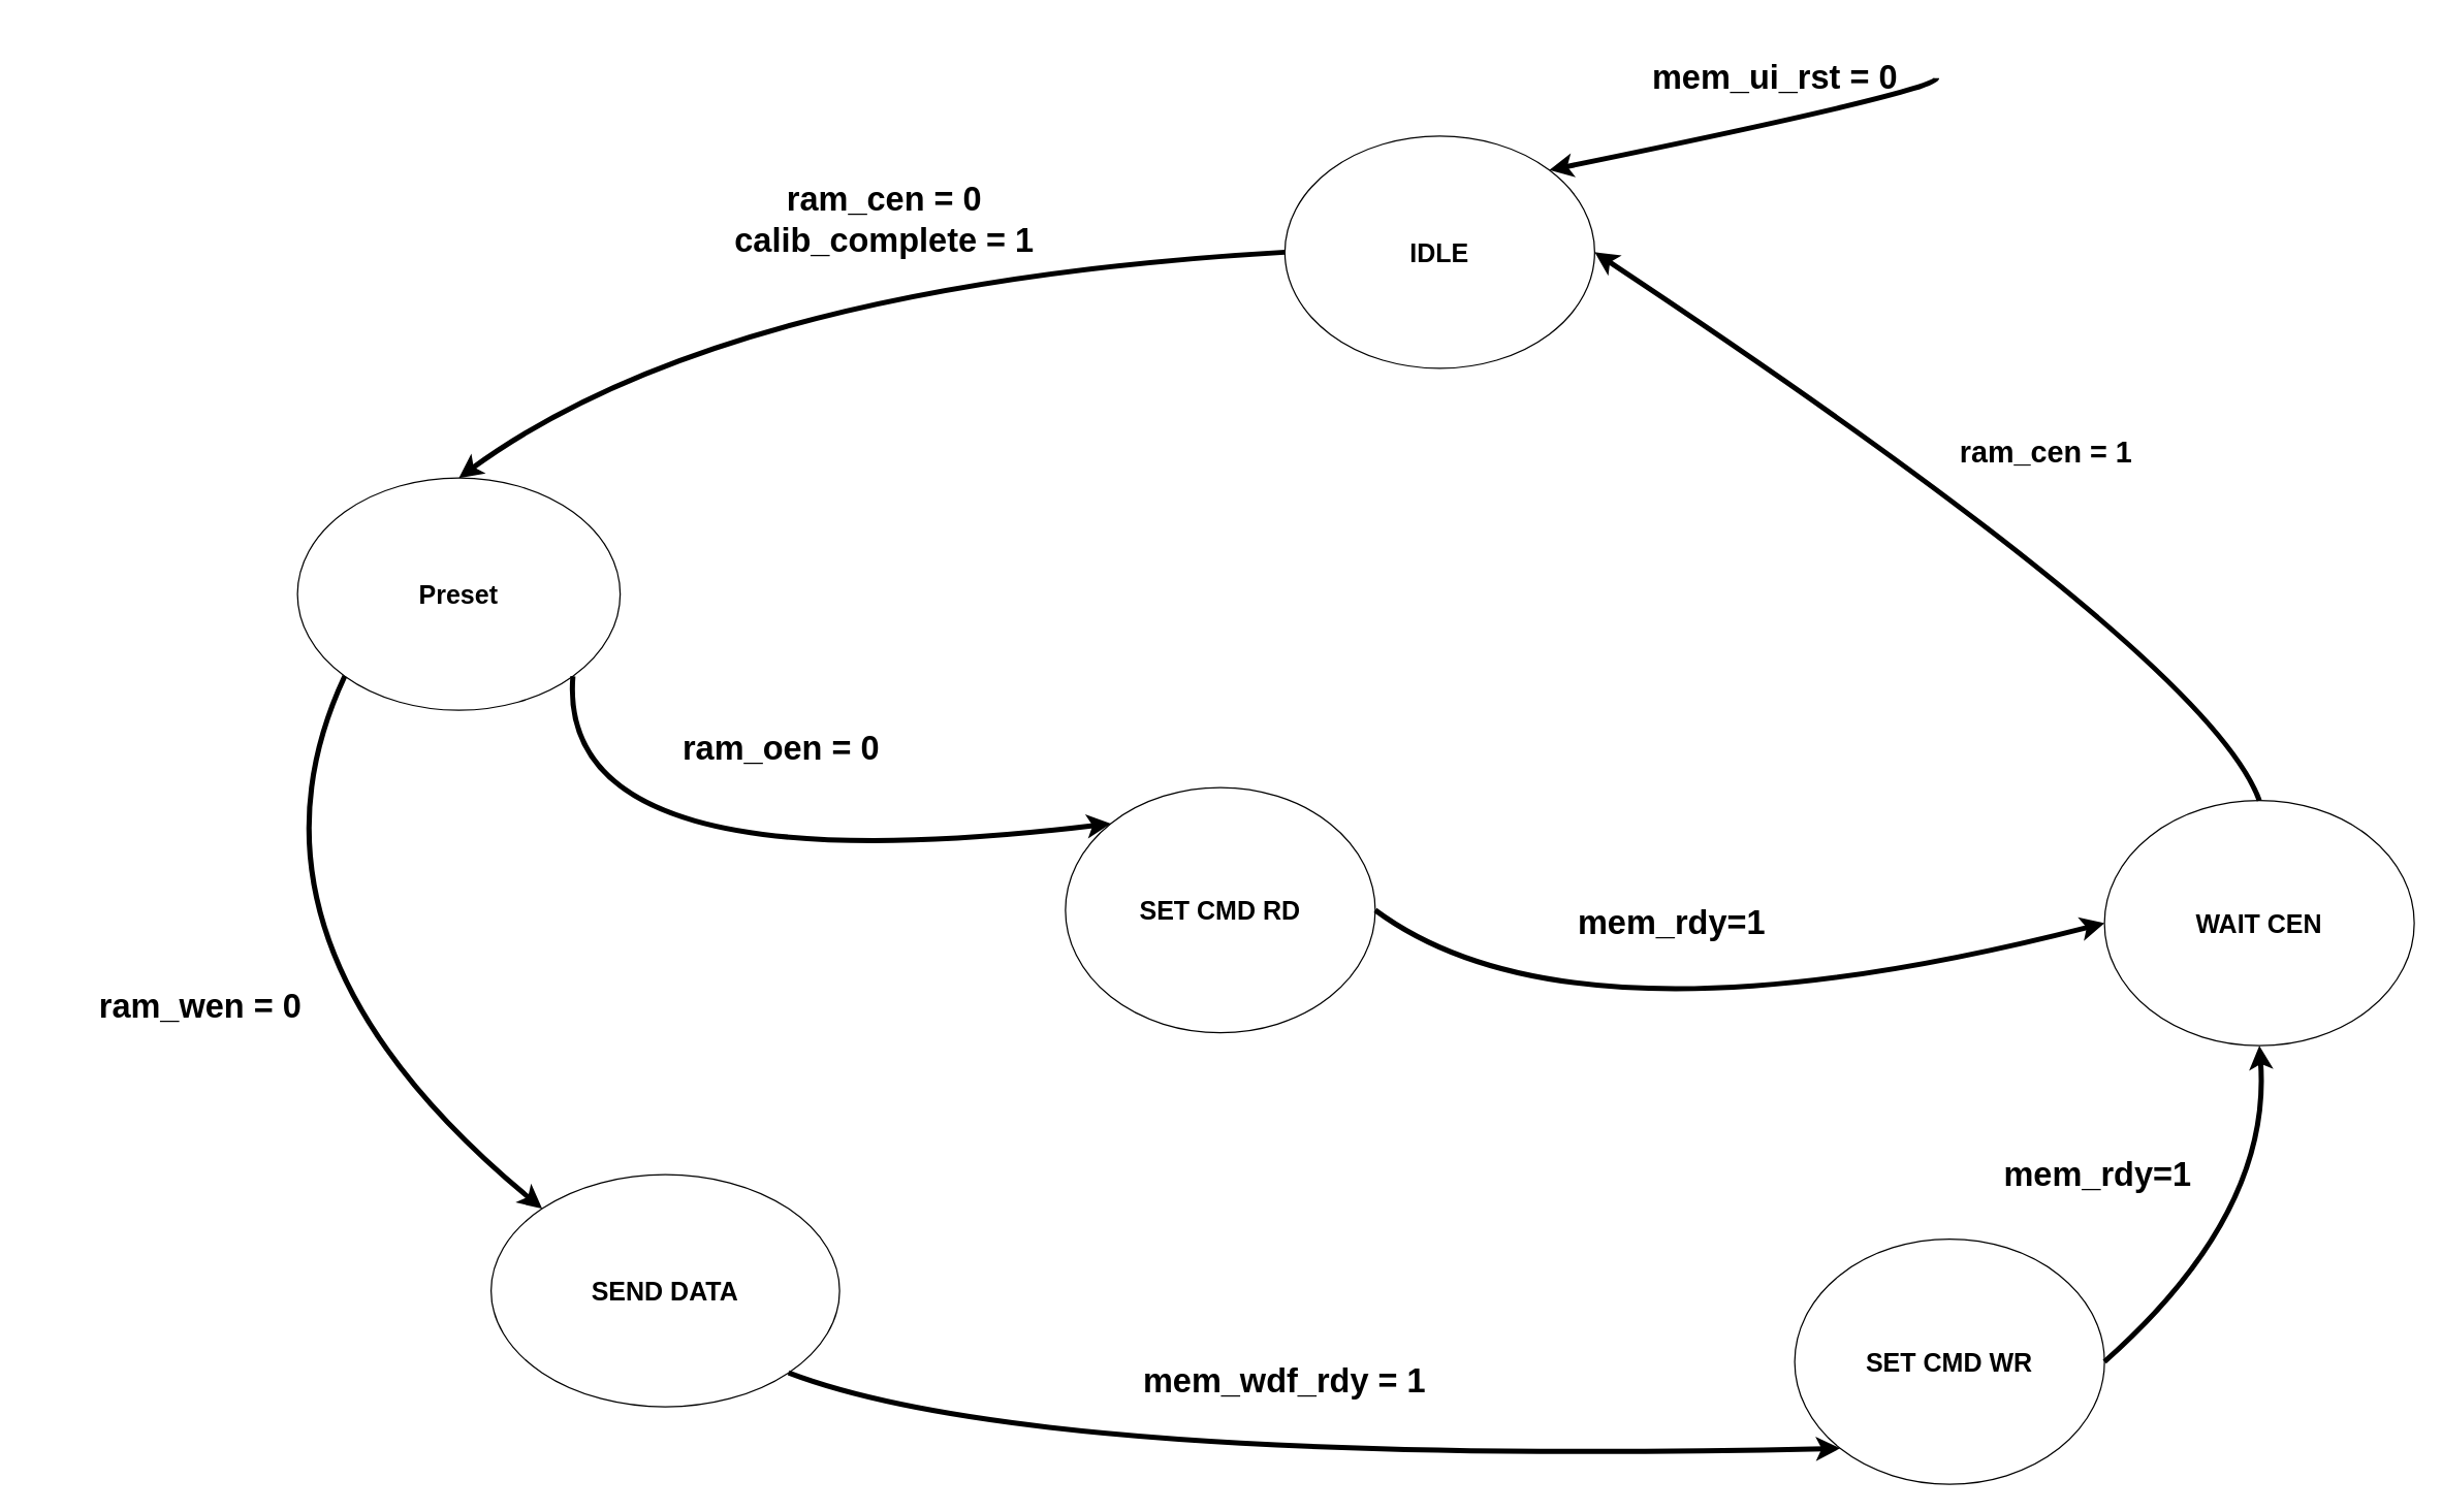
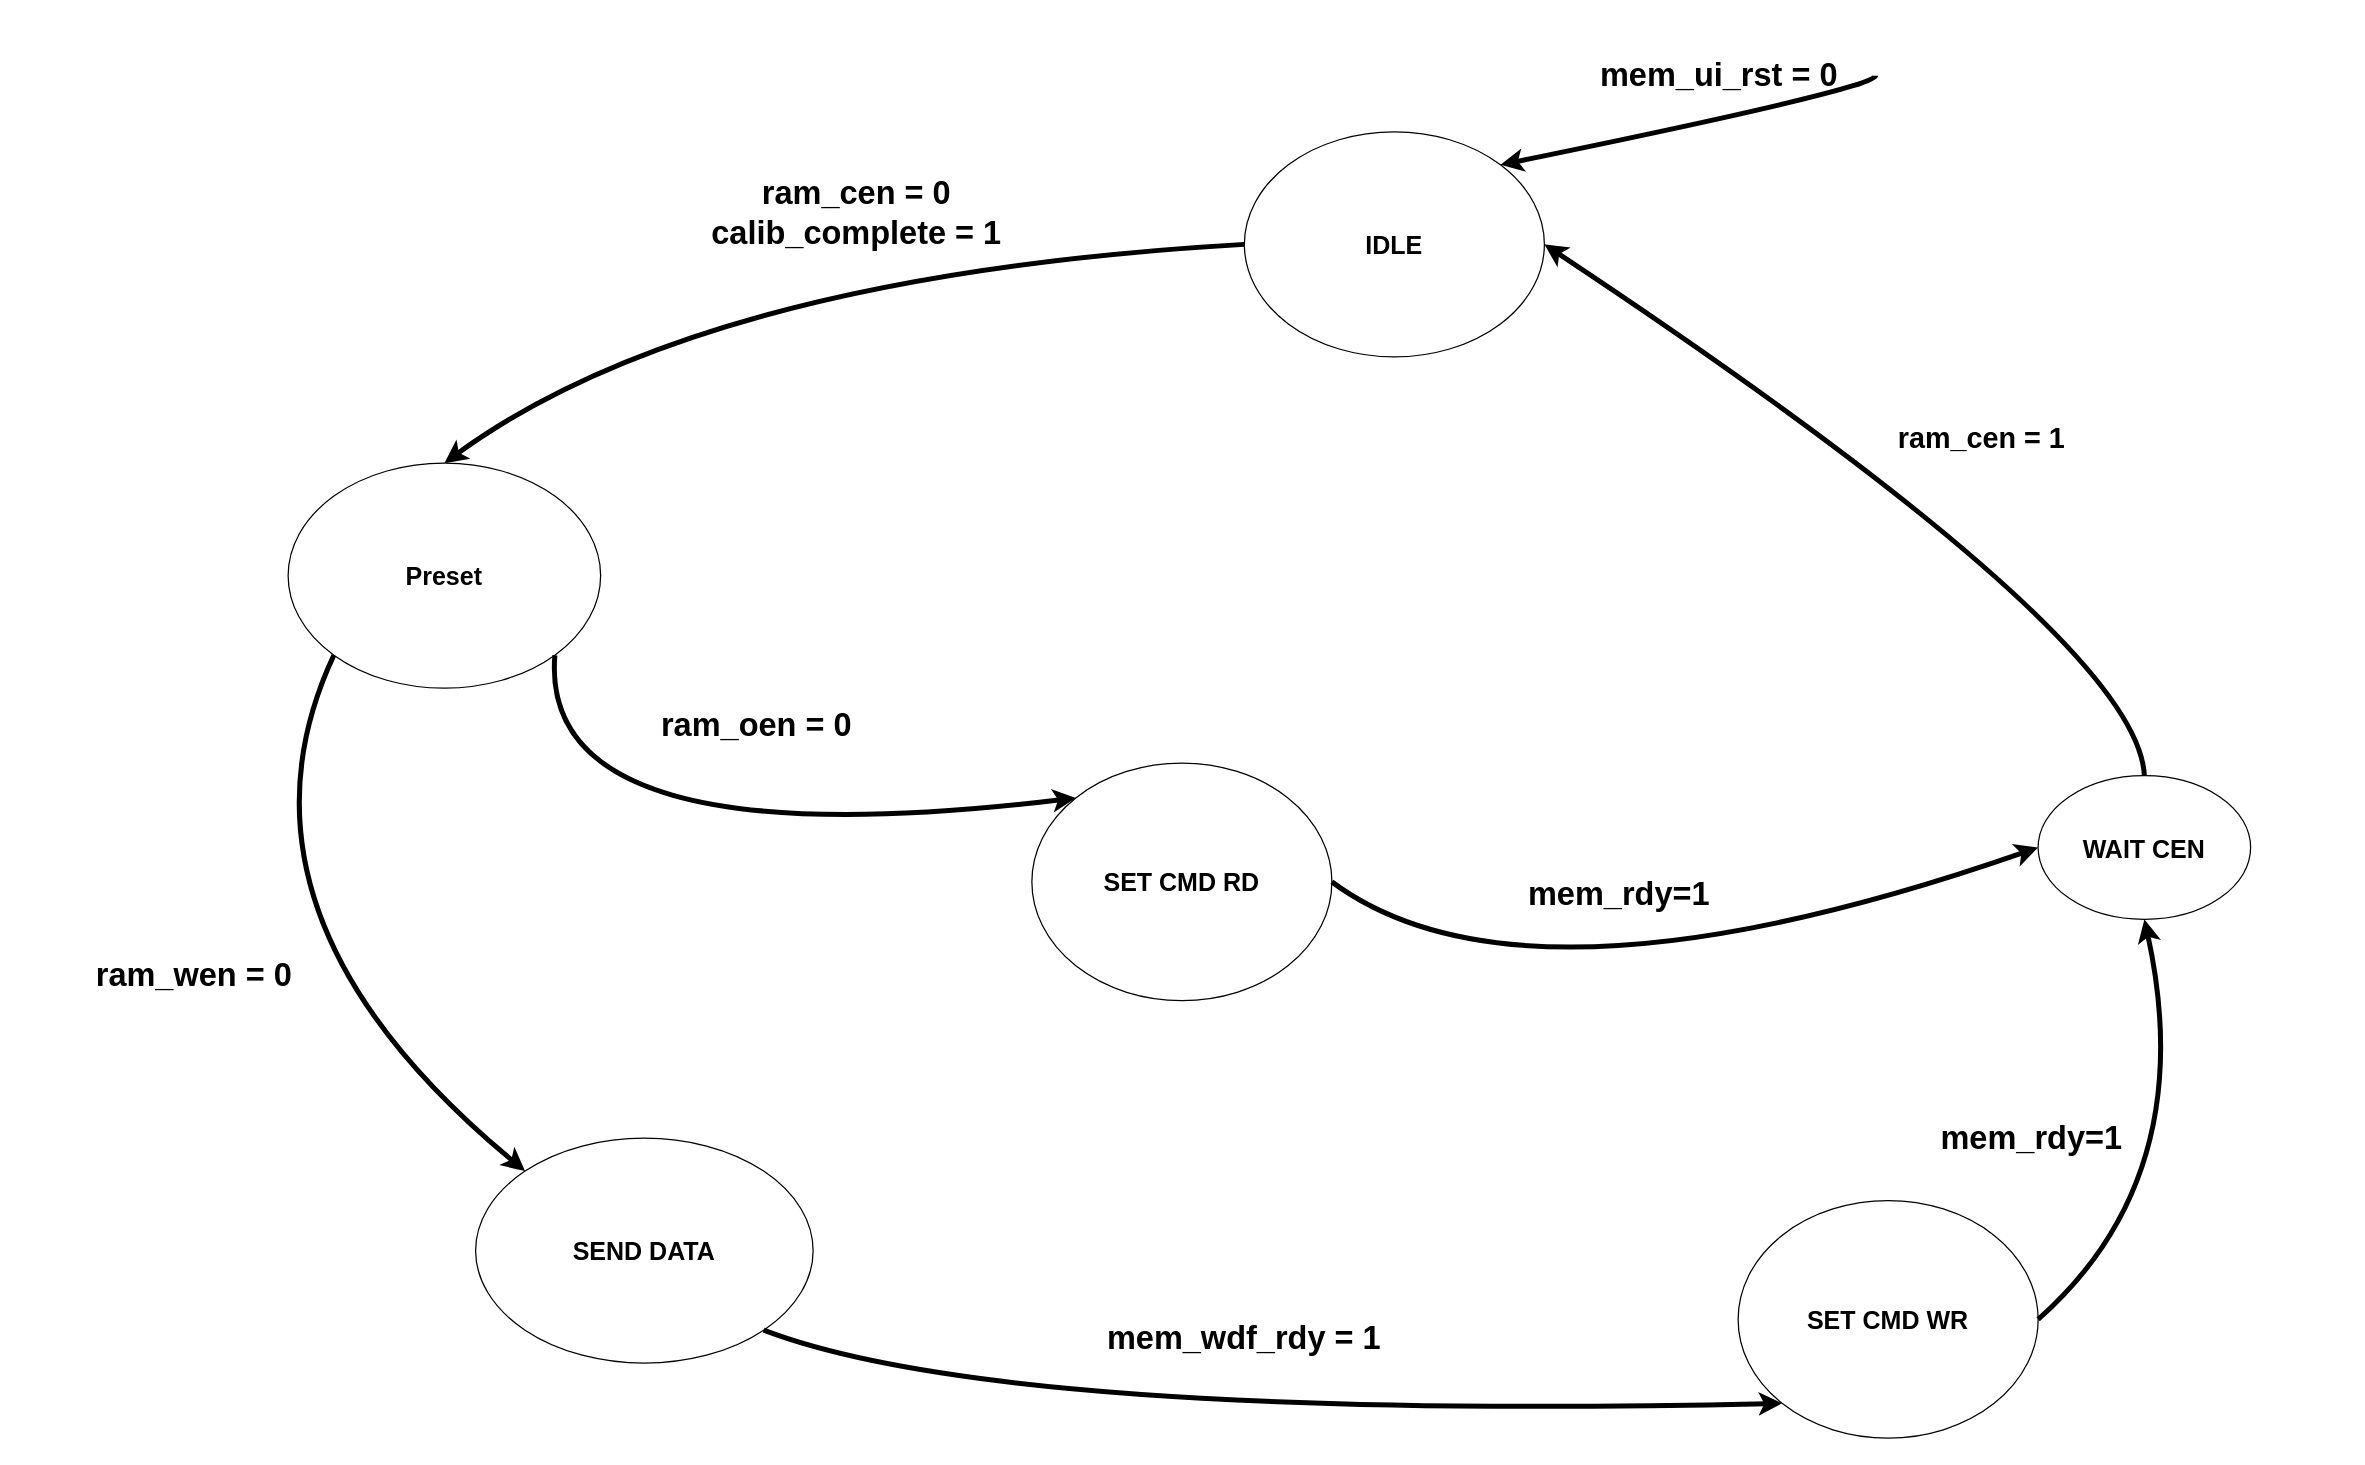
  <mxCell id="0" />
  <mxCell id="1" parent="0" />
  <mxCell id="2" value="&lt;font style=&quot;font-size: 20px;&quot;&gt;IDLE&lt;/font&gt;" style="ellipse;whiteSpace=wrap;html=1;fontStyle=1" vertex="1" parent="1"><mxGeometry x="995" y="105" width="240" height="180" as="geometry" /></mxCell>
  <mxCell id="3" value="&lt;font style=&quot;font-size: 20px;&quot;&gt;Preset&lt;/font&gt;" style="ellipse;whiteSpace=wrap;html=1;fontStyle=1" vertex="1" parent="1"><mxGeometry x="230" y="370" width="250" height="180" as="geometry" /></mxCell>
  <mxCell id="4" value="&lt;font style=&quot;font-size: 20px;&quot;&gt;SEND DATA&lt;br&gt;&lt;/font&gt;" style="ellipse;whiteSpace=wrap;html=1;fontStyle=1" vertex="1" parent="1"><mxGeometry x="380" y="910" width="270" height="180" as="geometry" /></mxCell>
  <mxCell id="5" value="&lt;font style=&quot;font-size: 20px;&quot;&gt;SET CMD RD&lt;/font&gt;" style="ellipse;whiteSpace=wrap;html=1;fontStyle=1" vertex="1" parent="1"><mxGeometry x="825" y="610" width="240" height="190" as="geometry" /></mxCell>
  <mxCell id="6" value="" style="endArrow=classic;html=1;exitX=0;exitY=0.5;exitDx=0;exitDy=0;curved=1;strokeWidth=4;entryX=0.5;entryY=0;entryDx=0;entryDy=0;fontStyle=1" edge="1" parent="1" source="2" target="3"><mxGeometry width="50" height="50" relative="1" as="geometry"><mxPoint x="936.36" y="233.891" as="sourcePoint" /><mxPoint x="590" y="350" as="targetPoint" /><Array as="points"><mxPoint x="560" y="220" /></Array></mxGeometry></mxCell>
  <mxCell id="7" value="" style="endArrow=classic;html=1;exitX=0;exitY=1;exitDx=0;exitDy=0;entryX=0;entryY=0;entryDx=0;entryDy=0;curved=1;strokeWidth=4;fontStyle=1" edge="1" parent="1" source="3" target="4"><mxGeometry width="50" height="50" relative="1" as="geometry"><mxPoint x="425" y="820" as="sourcePoint" /><mxPoint x="510" y="946" as="targetPoint" /><Array as="points"><mxPoint x="170" y="730" /></Array></mxGeometry></mxCell>
  <mxCell id="8" value="&lt;font style=&quot;font-size: 26px;&quot;&gt;ram_cen = 0&lt;br&gt;calib_complete = 1&lt;br&gt;&lt;/font&gt;" style="text;html=1;strokeColor=none;fillColor=none;align=center;verticalAlign=middle;whiteSpace=wrap;rounded=0;fontStyle=1" vertex="1" parent="1"><mxGeometry x="550" y="130" width="270" height="80" as="geometry" /></mxCell>
- <mxCell id="9" value="&lt;span style=&quot;font-size: 20px;&quot;&gt;WAIT CEN&lt;/span&gt;" style="ellipse;whiteSpace=wrap;html=1;fontStyle=1" vertex="1" parent="1"><mxGeometry x="1630" y="620" width="240" height="190" as="geometry" /></mxCell>
+ <mxCell id="9" value="&lt;span style=&quot;font-size: 20px;&quot;&gt;WAIT CEN&lt;/span&gt;" style="ellipse;whiteSpace=wrap;html=1;fontStyle=1" vertex="1" parent="1"><mxGeometry x="1630" y="620" width="170" height="115" as="geometry" /></mxCell>
  <mxCell id="10" value="&lt;font style=&quot;font-size: 20px;&quot;&gt;SET CMD WR&lt;/font&gt;" style="ellipse;whiteSpace=wrap;html=1;fontStyle=1" vertex="1" parent="1"><mxGeometry x="1390" y="960" width="240" height="190" as="geometry" /></mxCell>
  <mxCell id="11" value="" style="endArrow=classic;html=1;exitX=1;exitY=0.5;exitDx=0;exitDy=0;curved=1;strokeWidth=4;entryX=0;entryY=0.5;entryDx=0;entryDy=0;fontStyle=1" edge="1" parent="1" source="5" target="9"><mxGeometry width="50" height="50" relative="1" as="geometry"><mxPoint x="1445" y="910" as="sourcePoint" /><mxPoint x="990" y="1040" as="targetPoint" /><Array as="points"><mxPoint x="1220" y="820" /></Array></mxGeometry></mxCell>
  <mxCell id="12" value="" style="endArrow=classic;html=1;exitX=1;exitY=0.5;exitDx=0;exitDy=0;curved=1;strokeWidth=4;entryX=0.5;entryY=1;entryDx=0;entryDy=0;fontStyle=1" edge="1" parent="1" source="10" target="9"><mxGeometry width="50" height="50" relative="1" as="geometry"><mxPoint x="1500" y="930" as="sourcePoint" /><mxPoint x="1970" y="860" as="targetPoint" /><Array as="points"><mxPoint x="1760" y="940" /></Array></mxGeometry></mxCell>
  <mxCell id="13" value="" style="endArrow=classic;html=1;exitX=0.5;exitY=0;exitDx=0;exitDy=0;curved=1;strokeWidth=4;entryX=1;entryY=0.5;entryDx=0;entryDy=0;fontStyle=1" edge="1" parent="1" source="9" target="2"><mxGeometry width="50" height="50" relative="1" as="geometry"><mxPoint x="1550" y="670" as="sourcePoint" /><mxPoint x="1725.172" y="361.921" as="targetPoint" /><Array as="points"><mxPoint x="1710" y="510" /></Array></mxGeometry></mxCell>
  <mxCell id="14" value="&lt;font style=&quot;font-size: 26px;&quot;&gt;mem_ui_rst = 0&lt;/font&gt;" style="text;html=1;strokeColor=none;fillColor=none;align=center;verticalAlign=middle;whiteSpace=wrap;rounded=0;fontStyle=1" vertex="1" parent="1"><mxGeometry x="1260" y="20" width="230" height="80" as="geometry" /></mxCell>
  <mxCell id="15" value="&lt;font style=&quot;font-size: 23px;&quot;&gt;ram_cen = 1&lt;/font&gt;" style="text;html=1;strokeColor=none;fillColor=none;align=center;verticalAlign=middle;whiteSpace=wrap;rounded=0;fontStyle=1" vertex="1" parent="1"><mxGeometry x="1470" y="310" width="230" height="80" as="geometry" /></mxCell>
  <mxCell id="16" value="&lt;font style=&quot;font-size: 26px;&quot;&gt;ram_wen = 0&lt;br&gt;&lt;/font&gt;" style="text;html=1;strokeColor=none;fillColor=none;align=center;verticalAlign=middle;whiteSpace=wrap;rounded=0;fontStyle=1" vertex="1" parent="1"><mxGeometry x="20" y="740" width="270" height="80" as="geometry" /></mxCell>
  <mxCell id="17" value="" style="endArrow=classic;html=1;exitX=1;exitY=1;exitDx=0;exitDy=0;entryX=0;entryY=0;entryDx=0;entryDy=0;curved=1;strokeWidth=4;fontStyle=1" edge="1" parent="1" source="3" target="5"><mxGeometry width="50" height="50" relative="1" as="geometry"><mxPoint x="521" y="590" as="sourcePoint" /><mxPoint x="204" y="932" as="targetPoint" /><Array as="points"><mxPoint x="430" y="690" /></Array></mxGeometry></mxCell>
  <mxCell id="18" value="&lt;font style=&quot;font-size: 26px;&quot;&gt;ram_oen = 0&lt;br&gt;&lt;/font&gt;" style="text;html=1;strokeColor=none;fillColor=none;align=center;verticalAlign=middle;whiteSpace=wrap;rounded=0;fontStyle=1" vertex="1" parent="1"><mxGeometry x="470" y="540" width="270" height="80" as="geometry" /></mxCell>
  <mxCell id="19" value="" style="endArrow=classic;html=1;exitX=1;exitY=1;exitDx=0;exitDy=0;entryX=0;entryY=1;entryDx=0;entryDy=0;curved=1;strokeWidth=4;fontStyle=1" edge="1" parent="1" source="4" target="10"><mxGeometry width="50" height="50" relative="1" as="geometry"><mxPoint x="897" y="930" as="sourcePoint" /><mxPoint x="1050" y="1342" as="targetPoint" /><Array as="points"><mxPoint x="800" y="1136" /></Array></mxGeometry></mxCell>
  <mxCell id="20" value="&lt;font style=&quot;font-size: 26px;&quot;&gt;mem_wdf_rdy = 1&lt;br&gt;&lt;/font&gt;" style="text;html=1;strokeColor=none;fillColor=none;align=center;verticalAlign=middle;whiteSpace=wrap;rounded=0;fontStyle=1" vertex="1" parent="1"><mxGeometry x="860" y="1030" width="270" height="80" as="geometry" /></mxCell>
  <mxCell id="21" value="&lt;font style=&quot;font-size: 26px;&quot;&gt;mem_rdy=1&lt;br&gt;&lt;/font&gt;" style="text;html=1;strokeColor=none;fillColor=none;align=center;verticalAlign=middle;whiteSpace=wrap;rounded=0;fontStyle=1" vertex="1" parent="1"><mxGeometry x="1160" y="675" width="270" height="80" as="geometry" /></mxCell>
  <mxCell id="22" value="&lt;font style=&quot;font-size: 26px;&quot;&gt;mem_rdy=1&lt;br&gt;&lt;/font&gt;" style="text;html=1;strokeColor=none;fillColor=none;align=center;verticalAlign=middle;whiteSpace=wrap;rounded=0;fontStyle=1" vertex="1" parent="1"><mxGeometry x="1490" y="870" width="270" height="80" as="geometry" /></mxCell>
  <mxCell id="23" value="" style="endArrow=classic;html=1;curved=1;strokeWidth=4;entryX=1;entryY=0;entryDx=0;entryDy=0;fontStyle=1" edge="1" parent="1" target="2"><mxGeometry width="50" height="50" relative="1" as="geometry"><mxPoint x="1500" y="60" as="sourcePoint" /><mxPoint x="1260" y="120" as="targetPoint" /><Array as="points"><mxPoint x="1500" y="70" /></Array></mxGeometry></mxCell>
